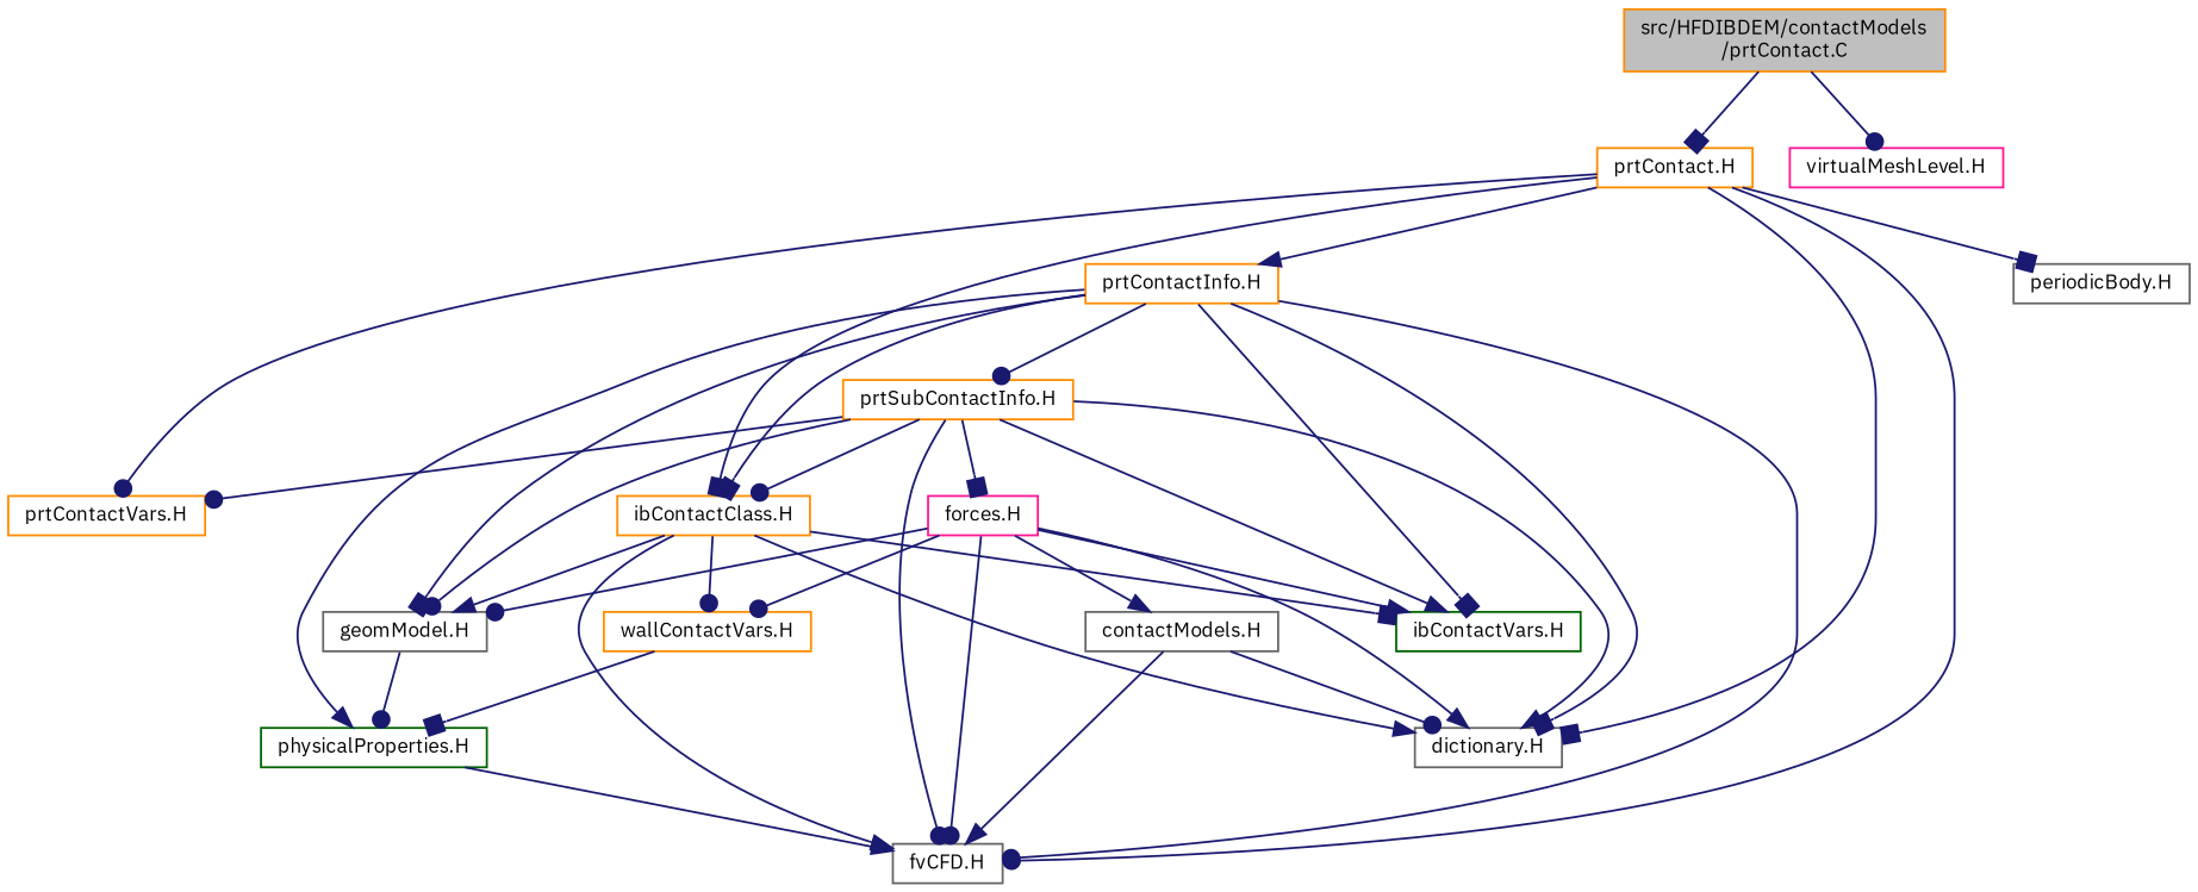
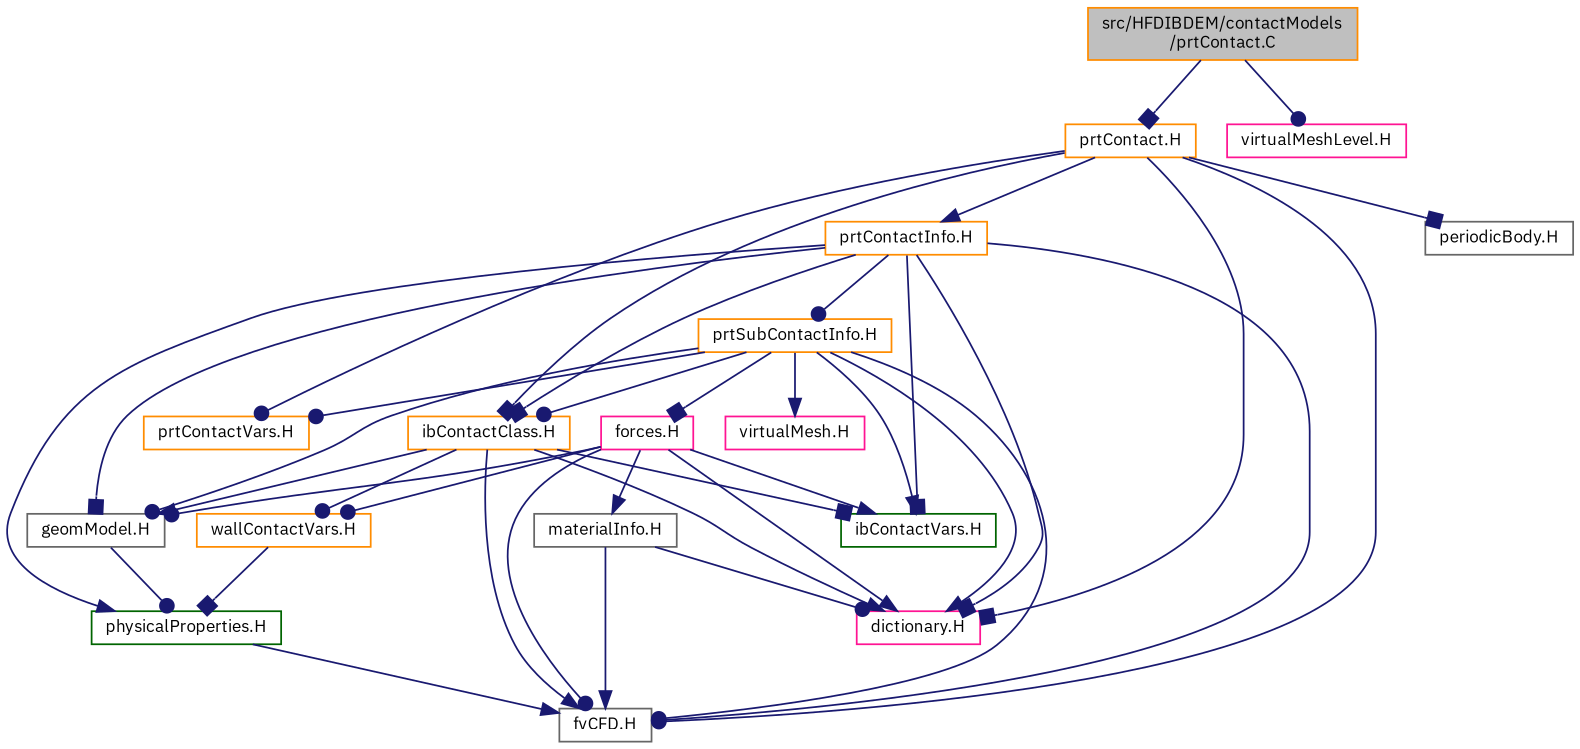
  digraph {
    fontname="IBM Plex Sans"
    node [color=darkorange fillcolor=white fontname="IBM Plex Sans" fontsize=10 shape=record style=filled]
    edge [arrowhead=dot color=midnightblue fontname="IBM Plex Sans" fontsize=10 labelfontname=Helvetica labelfontsize=10 style=solid]
    n1 [fillcolor=grey75 fontcolor=black height=0.2 label="src/HFDIBDEM/contactModels\l/prtContact.C" width=0.4]
    n2 [height=0.2 label="prtContact.H" width=0.4]
    n3 [color=deeppink height=0.2 label="virtualMeshLevel.H" width=0.4]
-   n4 [color=gray40 height=0.2 label="dictionary.H" width=0.4]
+   n4 [color=deeppink height=0.2 label="dictionary.H" width=0.4]
    n5 [color=gray40 height=0.2 label="fvCFD.H" width=0.4]
    n6 [height=0.2 label="ibContactClass.H" width=0.4]
    n7 [height=0.2 label="prtContactVars.H" width=0.4]
    n8 [height=0.2 label="prtContactInfo.H" width=0.4]
    n9 [color=gray40 height=0.2 label="periodicBody.H" width=0.4]
    n10 [color=gray40 height=0.2 label="geomModel.H" width=0.4]
    n11 [color=darkgreen height=0.2 label="ibContactVars.H" width=0.4]
    n12 [height=0.2 label="wallContactVars.H" width=0.4]
    n13 [color=darkgreen height=0.2 label="physicalProperties.H" width=0.4]
    n14 [height=0.2 label="prtSubContactInfo.H" width=0.4]
-   n15 [color=gray40 height=0.2 label="contactModels.H" width=0.4]
+   n15 [color=gray40 height=0.2 label="materialInfo.H" width=0.4]
+   n16 [color=deeppink height=0.2 label="virtualMesh.H" width=0.4]
    n17 [color=deeppink height=0.2 label="forces.H" width=0.4]
    n1 -> n2 [arrowhead=box]
    n1 -> n3
    n2 -> n4 [arrowhead=box]
    n2 -> n5
    n2 -> n6 [arrowhead=box]
    n2 -> n7
    n2 -> n8 [arrowhead=normal]
    n2 -> n9 [arrowhead=box]
    n6 -> n4 [arrowhead=normal]
    n6 -> n5 [arrowhead=normal]
    n6 -> n10 [arrowhead=normal]
    n6 -> n11 [arrowhead=box]
    n6 -> n12
    n8 -> n4 [arrowhead=box]
    n8 -> n5
    n8 -> n6 [arrowhead=box]
    n8 -> n10 [arrowhead=box]
    n8 -> n11 [arrowhead=box]
    n8 -> n13 [arrowhead=normal]
    n8 -> n14
    n10 -> n13
    n12 -> n13 [arrowhead=box]
    n13 -> n5 [arrowhead=normal]
    n14 -> n4 [arrowhead=normal]
    n14 -> n5
    n14 -> n6
    n14 -> n7
    n14 -> n10
    n14 -> n11 [arrowhead=normal]
+   n14 -> n16 [arrowhead=normal]
    n14 -> n17 [arrowhead=box]
    n15 -> n4
    n15 -> n5 [arrowhead=normal]
    n17 -> n4 [arrowhead=normal]
    n17 -> n5
    n17 -> n10
    n17 -> n11 [arrowhead=normal]
    n17 -> n12
    n17 -> n15 [arrowhead=normal]
  }
